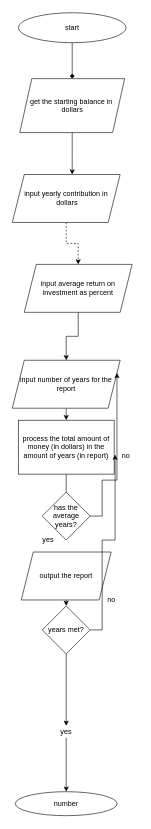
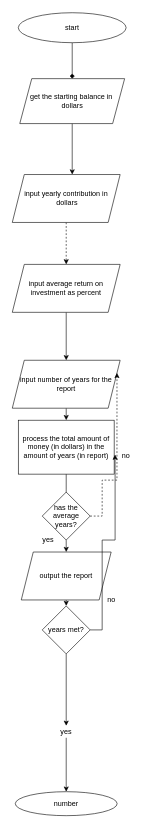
  <mxCell id="0" />
  <mxCell id="1" parent="0" />
  <mxCell id="2" style="edgeStyle=orthogonalEdgeStyle;rounded=0;orthogonalLoop=1;jettySize=auto;html=1;exitX=0.5;exitY=1;exitDx=0;exitDy=0;endArrow=diamond;" parent="1" source="3" target="5" edge="1"><mxGeometry relative="1" as="geometry"><mxPoint x="120" y="120" as="targetPoint" /></mxGeometry></mxCell>
  <mxCell id="3" value="start" style="ellipse;whiteSpace=wrap;html=1;" parent="1" vertex="1"><mxGeometry x="30" y="20" width="180" height="50" as="geometry" /></mxCell>
  <mxCell id="4" style="edgeStyle=orthogonalEdgeStyle;rounded=0;orthogonalLoop=1;jettySize=auto;html=1;exitX=0.5;exitY=1;exitDx=0;exitDy=0;" parent="1" source="5" edge="1"><mxGeometry relative="1" as="geometry"><mxPoint x="120" y="290" as="targetPoint" /></mxGeometry></mxCell>
- <mxCell id="5" value="get the starting balance in&amp;nbsp;&lt;br&gt;dollars" style="shape=parallelogram;perimeter=parallelogramPerimeter;whiteSpace=wrap;html=1;fixedSize=1;" parent="1" vertex="1"><mxGeometry x="32.5" y="130" width="175" height="90" as="geometry" /></mxCell>
+ <mxCell id="5" value="get the starting balance in&amp;nbsp;&lt;br&gt;dollars" style="shape=parallelogram;perimeter=parallelogramPerimeter;whiteSpace=wrap;html=1;fixedSize=1;" parent="1" vertex="1"><mxGeometry x="32.5" y="130" width="175" height="75" as="geometry" /></mxCell>
  <mxCell id="6" style="edgeStyle=orthogonalEdgeStyle;rounded=0;orthogonalLoop=1;jettySize=auto;html=1;exitX=0.5;exitY=1;exitDx=0;exitDy=0;entryX=0.5;entryY=0;entryDx=0;entryDy=0;dashed=1;" parent="1" source="7" target="9" edge="1"><mxGeometry relative="1" as="geometry" /></mxCell>
  <mxCell id="7" value="input yearly contribution in&lt;br&gt;&amp;nbsp;dollars" style="shape=parallelogram;perimeter=parallelogramPerimeter;whiteSpace=wrap;html=1;fixedSize=1;" parent="1" vertex="1"><mxGeometry x="20" y="290" width="180" height="80" as="geometry" /></mxCell>
  <mxCell id="8" style="edgeStyle=orthogonalEdgeStyle;rounded=0;orthogonalLoop=1;jettySize=auto;html=1;exitX=0.5;exitY=1;exitDx=0;exitDy=0;entryX=0.5;entryY=0;entryDx=0;entryDy=0;" parent="1" source="9" target="11" edge="1"><mxGeometry relative="1" as="geometry" /></mxCell>
- <mxCell id="9" value="input average return on&lt;br&gt;investment as percent" style="shape=parallelogram;perimeter=parallelogramPerimeter;whiteSpace=wrap;html=1;fixedSize=1;" parent="1" vertex="1"><mxGeometry x="40" y="440" width="180" height="80" as="geometry" /></mxCell>
+ <mxCell id="9" value="input average return on&lt;br&gt;investment as percent" style="shape=parallelogram;perimeter=parallelogramPerimeter;whiteSpace=wrap;html=1;fixedSize=1;" parent="1" vertex="1"><mxGeometry x="20" y="440" width="180" height="80" as="geometry" /></mxCell>
  <mxCell id="10" style="edgeStyle=orthogonalEdgeStyle;rounded=0;orthogonalLoop=1;jettySize=auto;html=1;" parent="1" source="11" edge="1"><mxGeometry relative="1" as="geometry"><mxPoint x="110" y="700" as="targetPoint" /></mxGeometry></mxCell>
  <mxCell id="11" value="input number of years for the&lt;br&gt;report" style="shape=parallelogram;perimeter=parallelogramPerimeter;whiteSpace=wrap;html=1;fixedSize=1;" parent="1" vertex="1"><mxGeometry x="20" y="600" width="180" height="80" as="geometry" /></mxCell>
  <mxCell id="12" style="edgeStyle=orthogonalEdgeStyle;rounded=0;orthogonalLoop=1;jettySize=auto;html=1;exitX=0.5;exitY=1;exitDx=0;exitDy=0;" parent="1" source="13" edge="1"><mxGeometry relative="1" as="geometry"><mxPoint x="110" y="840" as="targetPoint" /></mxGeometry></mxCell>
  <mxCell id="13" value="process the total amount of money (in dollars) in the amount of years (in report)" style="rounded=0;whiteSpace=wrap;html=1;" parent="1" vertex="1"><mxGeometry x="30" y="700" width="160" height="90" as="geometry" /></mxCell>
  <mxCell id="14" style="edgeStyle=orthogonalEdgeStyle;rounded=0;orthogonalLoop=1;jettySize=auto;html=1;exitX=0.5;exitY=1;exitDx=0;exitDy=0;entryX=0.5;entryY=0;entryDx=0;entryDy=0;" edge="1" parent="1" source="15" target="19"><mxGeometry relative="1" as="geometry" /></mxCell>
  <mxCell id="15" value="output the report" style="shape=parallelogram;perimeter=parallelogramPerimeter;whiteSpace=wrap;html=1;fixedSize=1;" parent="1" vertex="1"><mxGeometry x="35" y="920" width="150" height="80" as="geometry" /></mxCell>
  <mxCell id="16" value="number" style="ellipse;whiteSpace=wrap;html=1;" parent="1" vertex="1"><mxGeometry x="25" y="1320" width="170" height="40" as="geometry" /></mxCell>
  <mxCell id="17" style="edgeStyle=orthogonalEdgeStyle;rounded=0;orthogonalLoop=1;jettySize=auto;html=1;exitX=0.5;exitY=1;exitDx=0;exitDy=0;entryX=0.5;entryY=0;entryDx=0;entryDy=0;" edge="1" parent="1" source="19" target="22"><mxGeometry relative="1" as="geometry"><mxPoint x="110" y="1140" as="targetPoint" /></mxGeometry></mxCell>
  <mxCell id="18" style="edgeStyle=orthogonalEdgeStyle;rounded=0;orthogonalLoop=1;jettySize=auto;html=1;exitX=1;exitY=0.5;exitDx=0;exitDy=0;entryX=1.01;entryY=0.638;entryDx=0;entryDy=0;entryPerimeter=0;" edge="1" parent="1" source="19" target="13"><mxGeometry relative="1" as="geometry" /></mxCell>
  <mxCell id="19" value="years met?" style="rhombus;whiteSpace=wrap;html=1;" vertex="1" parent="1"><mxGeometry x="70" y="1010" width="80" height="80" as="geometry" /></mxCell>
  <mxCell id="20" value="no" style="text;html=1;align=center;verticalAlign=middle;resizable=0;points=[];autosize=1;strokeColor=none;fillColor=none;" vertex="1" parent="1"><mxGeometry x="170" y="990" width="30" height="20" as="geometry" /></mxCell>
  <mxCell id="21" style="edgeStyle=orthogonalEdgeStyle;rounded=0;orthogonalLoop=1;jettySize=auto;html=1;exitX=0.5;exitY=1;exitDx=0;exitDy=0;entryX=0.5;entryY=0;entryDx=0;entryDy=0;" edge="1" parent="1" source="22" target="16"><mxGeometry relative="1" as="geometry" /></mxCell>
  <mxCell id="22" value="yes" style="text;html=1;strokeColor=none;fillColor=none;align=center;verticalAlign=middle;whiteSpace=wrap;rounded=0;" vertex="1" parent="1"><mxGeometry x="90" y="1210" width="40" height="20" as="geometry" /></mxCell>
- <mxCell id="24" style="edgeStyle=orthogonalEdgeStyle;rounded=0;orthogonalLoop=1;jettySize=auto;html=1;exitX=1;exitY=0.5;exitDx=0;exitDy=0;entryX=1;entryY=0.25;entryDx=0;entryDy=0;" edge="1" parent="1" source="25" target="11"><mxGeometry relative="1" as="geometry"><Array as="points"><mxPoint x="170" y="860" /><mxPoint x="170" y="800" /><mxPoint x="195" y="800" /></Array></mxGeometry></mxCell>
+ <mxCell id="23" style="edgeStyle=orthogonalEdgeStyle;rounded=0;orthogonalLoop=1;jettySize=auto;html=1;exitX=0.5;exitY=1;exitDx=0;exitDy=0;entryX=0.5;entryY=0;entryDx=0;entryDy=0;" edge="1" parent="1" source="25" target="15"><mxGeometry relative="1" as="geometry" /></mxCell>
+ <mxCell id="24" style="edgeStyle=orthogonalEdgeStyle;rounded=0;orthogonalLoop=1;jettySize=auto;html=1;exitX=1;exitY=0.5;exitDx=0;exitDy=0;entryX=1;entryY=0.25;entryDx=0;entryDy=0;dashed=1;" edge="1" parent="1" source="25" target="11"><mxGeometry relative="1" as="geometry"><Array as="points"><mxPoint x="170" y="860" /><mxPoint x="170" y="800" /><mxPoint x="195" y="800" /></Array></mxGeometry></mxCell>
  <mxCell id="25" value="has the average years?" style="rhombus;whiteSpace=wrap;html=1;" vertex="1" parent="1"><mxGeometry x="70" y="820" width="80" height="80" as="geometry" /></mxCell>
  <mxCell id="26" value="no" style="text;html=1;strokeColor=none;fillColor=none;align=center;verticalAlign=middle;whiteSpace=wrap;rounded=0;" vertex="1" parent="1"><mxGeometry x="190" y="750" width="40" height="20" as="geometry" /></mxCell>
  <mxCell id="27" value="yes" style="text;html=1;strokeColor=none;fillColor=none;align=center;verticalAlign=middle;whiteSpace=wrap;rounded=0;" vertex="1" parent="1"><mxGeometry x="60" y="890" width="40" height="20" as="geometry" /></mxCell>
